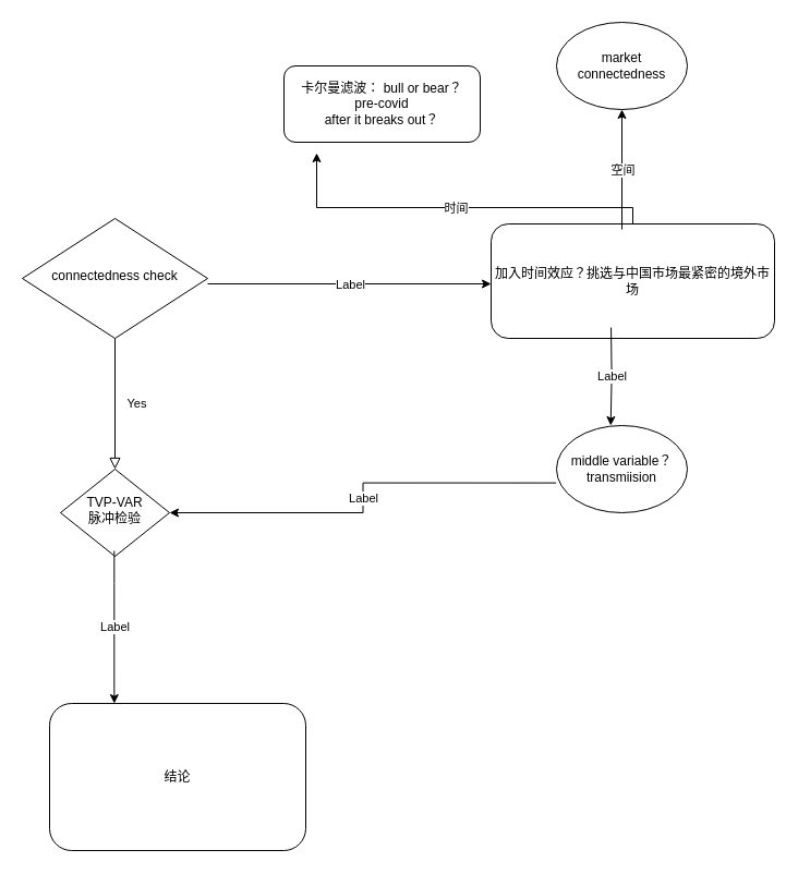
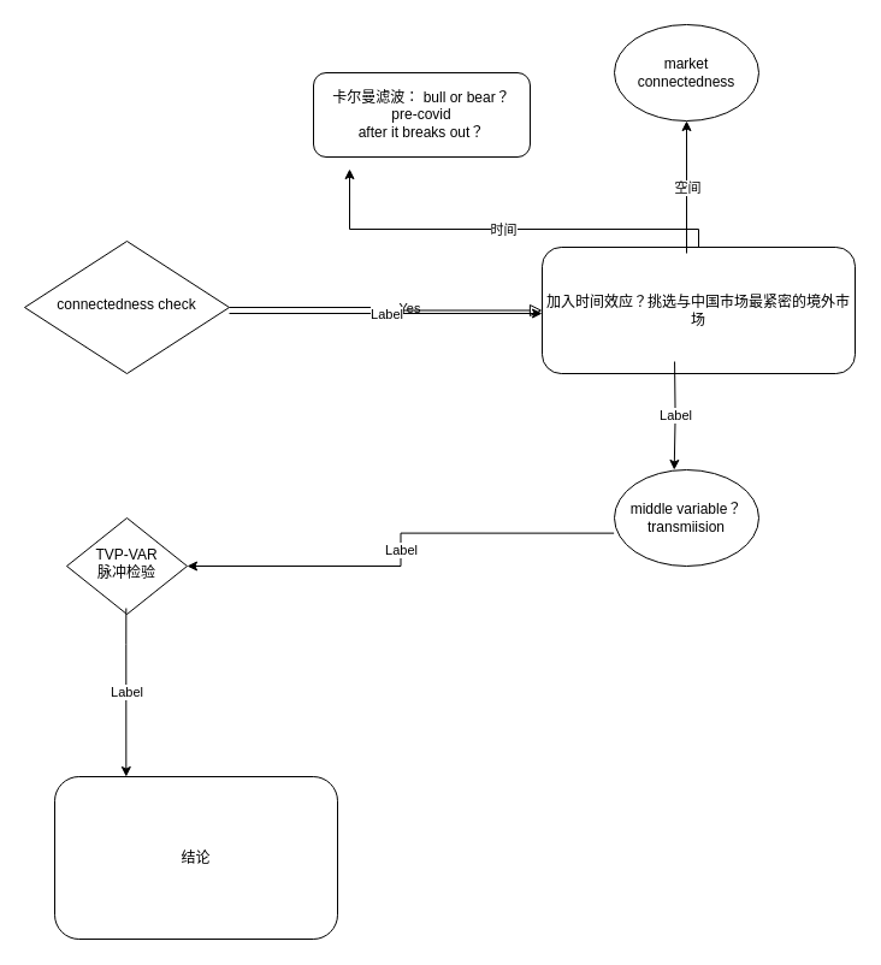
  <mxCell id="0" />
  <mxCell id="1" parent="0" />
- <mxCell id="2" value="Yes" style="rounded=0;html=1;jettySize=auto;orthogonalLoop=1;fontSize=11;endArrow=block;endFill=0;endSize=8;strokeWidth=1;shadow=0;labelBackgroundColor=none;edgeStyle=orthogonalEdgeStyle;" parent="1" source="3" target="5" edge="1"><mxGeometry y="20" relative="1" as="geometry"><mxPoint as="offset" /></mxGeometry></mxCell>
+ <mxCell id="2" value="Yes" style="rounded=0;html=1;jettySize=auto;orthogonalLoop=1;fontSize=11;endArrow=block;endFill=0;endSize=8;strokeWidth=1;shadow=0;labelBackgroundColor=none;edgeStyle=orthogonalEdgeStyle;" parent="1" source="3" target="4" edge="1"><mxGeometry y="20" relative="1" as="geometry"><mxPoint as="offset" /></mxGeometry></mxCell>
  <mxCell id="3" value="connectedness check&lt;br&gt;" style="rhombus;whiteSpace=wrap;html=1;shadow=0;fontFamily=Helvetica;fontSize=12;align=center;strokeWidth=1;spacing=6;spacingTop=-4;" parent="1" vertex="1"><mxGeometry x="20" y="200" width="170" height="110" as="geometry" /></mxCell>
  <mxCell id="4" value="加入时间效应？挑选与中国市场最紧密的境外市场" style="rounded=1;whiteSpace=wrap;html=1;fontSize=12;glass=0;strokeWidth=1;shadow=0;" parent="1" vertex="1"><mxGeometry x="450" y="205" width="260" height="105" as="geometry" /></mxCell>
  <mxCell id="5" value="TVP-VAR&lt;br&gt;脉冲检验" style="rhombus;whiteSpace=wrap;html=1;shadow=0;fontFamily=Helvetica;fontSize=12;align=center;strokeWidth=1;spacing=6;spacingTop=-4;" parent="1" vertex="1"><mxGeometry x="55" y="430" width="100" height="80" as="geometry" /></mxCell>
  <mxCell id="6" value="结论" style="rounded=1;whiteSpace=wrap;html=1;fontSize=12;glass=0;strokeWidth=1;shadow=0;" parent="1" vertex="1"><mxGeometry x="45" y="645" width="235" height="135" as="geometry" /></mxCell>
  <mxCell id="7" value="卡尔曼滤波： bull or bear？&lt;br&gt;pre-covid&lt;br&gt;after it breaks out？&lt;br&gt;" style="rounded=1;whiteSpace=wrap;html=1;fontSize=12;glass=0;strokeWidth=1;shadow=0;" parent="1" vertex="1"><mxGeometry x="260" width="180" height="70" as="geometry" y="60" /></mxCell>
  <mxCell id="8" value="" style="endArrow=classic;html=1;rounded=0;edgeStyle=orthogonalEdgeStyle;" edge="1" parent="1"><mxGeometry relative="1" as="geometry"><mxPoint x="190" y="260" as="sourcePoint" /><mxPoint x="450" y="260" as="targetPoint" /></mxGeometry></mxCell>
  <mxCell id="9" value="Label" style="edgeLabel;resizable=0;html=1;align=center;verticalAlign=middle;" connectable="0" vertex="1" parent="8"><mxGeometry relative="1" as="geometry" /></mxCell>
  <mxCell id="10" value="" style="endArrow=classic;html=1;rounded=0;edgeStyle=orthogonalEdgeStyle;" edge="1" parent="1"><mxGeometry relative="1" as="geometry"><mxPoint x="570" y="210" as="sourcePoint" /><mxPoint x="570" y="100" as="targetPoint" /></mxGeometry></mxCell>
  <mxCell id="11" value="空间" style="edgeLabel;resizable=0;html=1;align=center;verticalAlign=middle;" connectable="0" vertex="1" parent="10"><mxGeometry relative="1" as="geometry" /></mxCell>
  <mxCell id="12" value="market connectedness" style="ellipse;whiteSpace=wrap;html=1;" vertex="1" parent="1"><mxGeometry x="510" y="20" width="120" height="80" as="geometry" /></mxCell>
  <mxCell id="13" value="" style="endArrow=classic;html=1;rounded=0;edgeStyle=orthogonalEdgeStyle;" edge="1" parent="1"><mxGeometry relative="1" as="geometry"><mxPoint x="560.06" y="300" as="sourcePoint" /><mxPoint x="559.73" y="390" as="targetPoint" /></mxGeometry></mxCell>
  <mxCell id="14" value="Label" style="edgeLabel;resizable=0;html=1;align=center;verticalAlign=middle;" connectable="0" vertex="1" parent="13"><mxGeometry relative="1" as="geometry" /></mxCell>
  <mxCell id="15" value="middle variable？transmiision" style="ellipse;whiteSpace=wrap;html=1;" vertex="1" parent="1"><mxGeometry x="510" y="390" width="120" height="80" as="geometry" /></mxCell>
  <mxCell id="16" value="" style="endArrow=classic;html=1;rounded=0;edgeStyle=orthogonalEdgeStyle;" edge="1" parent="1"><mxGeometry relative="1" as="geometry"><mxPoint x="104.33" y="505" as="sourcePoint" /><mxPoint x="104.33" y="645" as="targetPoint" /><Array as="points"><mxPoint x="104.33" y="535" /><mxPoint x="104.33" y="535" /></Array></mxGeometry></mxCell>
  <mxCell id="17" value="Label" style="edgeLabel;resizable=0;html=1;align=center;verticalAlign=middle;" connectable="0" vertex="1" parent="16"><mxGeometry relative="1" as="geometry" /></mxCell>
  <mxCell id="18" value="" style="endArrow=classic;html=1;rounded=0;edgeStyle=orthogonalEdgeStyle;" edge="1" parent="1" source="4"><mxGeometry relative="1" as="geometry"><mxPoint x="290" y="240" as="sourcePoint" /><mxPoint x="290" y="140" as="targetPoint" /><Array as="points"><mxPoint x="580" y="190" /><mxPoint x="290" y="190" /></Array></mxGeometry></mxCell>
  <mxCell id="19" value="时间" style="edgeLabel;resizable=0;html=1;align=center;verticalAlign=middle;" connectable="0" vertex="1" parent="18"><mxGeometry relative="1" as="geometry" /></mxCell>
  <mxCell id="20" value="" style="endArrow=classic;html=1;rounded=0;edgeStyle=orthogonalEdgeStyle;exitX=-0.003;exitY=0.658;exitDx=0;exitDy=0;exitPerimeter=0;entryX=1;entryY=0.5;entryDx=0;entryDy=0;" edge="1" parent="1" source="15" target="5"><mxGeometry relative="1" as="geometry"><mxPoint x="230" y="390" as="sourcePoint" /><mxPoint x="160" y="480" as="targetPoint" /></mxGeometry></mxCell>
  <mxCell id="21" value="Label" style="edgeLabel;resizable=0;html=1;align=center;verticalAlign=middle;" connectable="0" vertex="1" parent="20"><mxGeometry relative="1" as="geometry" /></mxCell>
